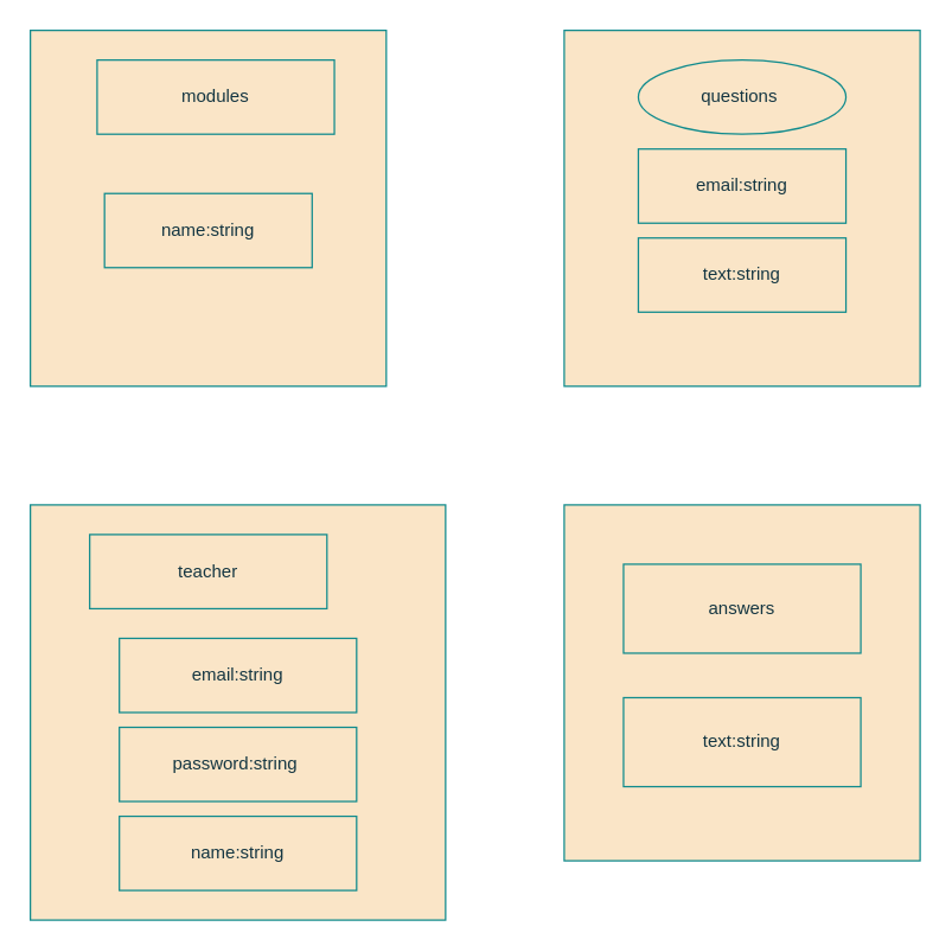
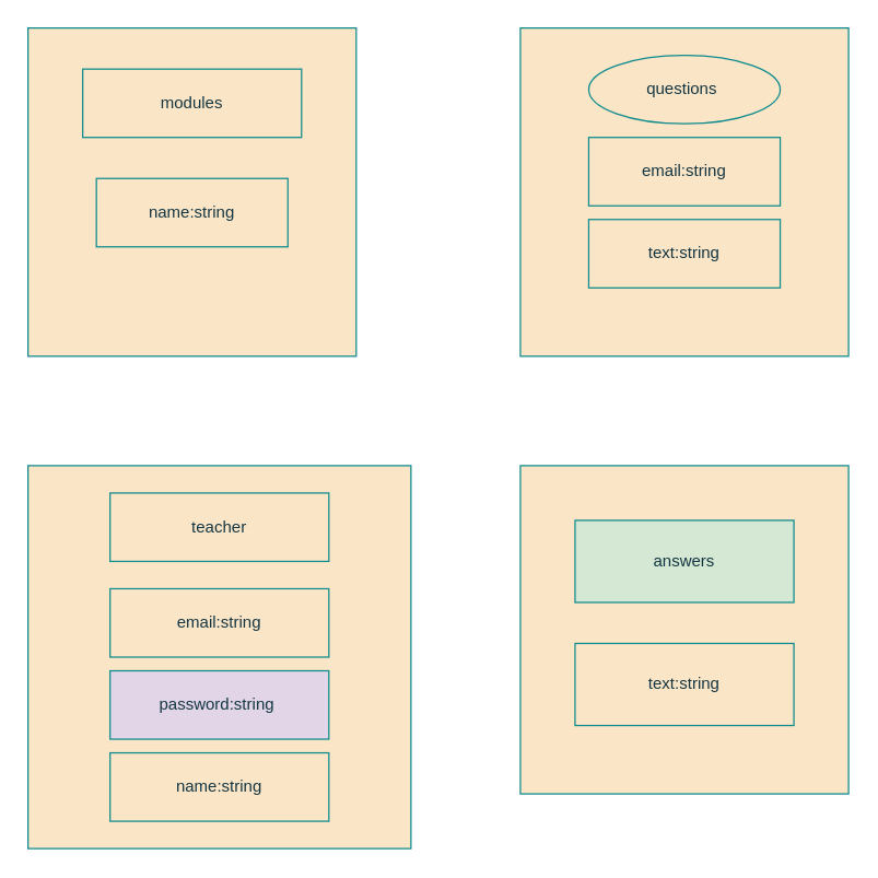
  <mxCell id="0" />
  <mxCell id="1" parent="0" />
  <mxCell id="2" value="" style="rounded=0;whiteSpace=wrap;html=1;labelBackgroundColor=none;fillColor=#FAE5C7;strokeColor=#0F8B8D;fontColor=#143642;" vertex="1" parent="1"><mxGeometry x="20" y="20" width="240" height="240" as="geometry" /></mxCell>
  <mxCell id="3" value="" style="whiteSpace=wrap;html=1;aspect=fixed;labelBackgroundColor=none;fillColor=#FAE5C7;strokeColor=#0F8B8D;fontColor=#143642;" vertex="1" parent="1"><mxGeometry x="380" y="20" width="240" height="240" as="geometry" /></mxCell>
  <mxCell id="4" value="questions&lt;span style=&quot;white-space: pre;&quot;&gt; &lt;/span&gt;" style="ellipse;whiteSpace=wrap;html=1;labelBackgroundColor=none;fillColor=#FAE5C7;strokeColor=#0F8B8D;fontColor=#143642;" vertex="1" parent="1"><mxGeometry x="430" y="40" width="140" height="50" as="geometry" /></mxCell>
  <mxCell id="5" value="email:string" style="rounded=0;whiteSpace=wrap;html=1;labelBackgroundColor=none;fillColor=#FAE5C7;strokeColor=#0F8B8D;fontColor=#143642;" vertex="1" parent="1"><mxGeometry x="430" y="100" width="140" height="50" as="geometry" /></mxCell>
  <mxCell id="6" value="text:string" style="rounded=0;whiteSpace=wrap;html=1;labelBackgroundColor=none;fillColor=#FAE5C7;strokeColor=#0F8B8D;fontColor=#143642;" vertex="1" parent="1"><mxGeometry x="430" y="160" width="140" height="50" as="geometry" /></mxCell>
- <mxCell id="7" value="modules" style="rounded=0;whiteSpace=wrap;html=1;labelBackgroundColor=none;fillColor=#FAE5C7;strokeColor=#0F8B8D;fontColor=#143642;" vertex="1" parent="1"><mxGeometry x="65" y="40" width="160" height="50" as="geometry" /></mxCell>
+ <mxCell id="7" value="modules" style="rounded=0;whiteSpace=wrap;html=1;labelBackgroundColor=none;fillColor=#FAE5C7;strokeColor=#0F8B8D;fontColor=#143642;" vertex="1" parent="1"><mxGeometry x="60" y="50" width="160" height="50" as="geometry" /></mxCell>
  <mxCell id="8" value="name:string" style="rounded=0;whiteSpace=wrap;html=1;labelBackgroundColor=none;fillColor=#FAE5C7;strokeColor=#0F8B8D;fontColor=#143642;" vertex="1" parent="1"><mxGeometry x="70" y="130" width="140" height="50" as="geometry" /></mxCell>
  <mxCell id="9" value="" style="whiteSpace=wrap;html=1;aspect=fixed;labelBackgroundColor=none;fillColor=#FAE5C7;strokeColor=#0F8B8D;fontColor=#143642;" vertex="1" parent="1"><mxGeometry x="20" y="340" width="280" height="280" as="geometry" /></mxCell>
- <mxCell id="10" value="teacher" style="rounded=0;whiteSpace=wrap;html=1;labelBackgroundColor=none;fillColor=#FAE5C7;strokeColor=#0F8B8D;fontColor=#143642;" vertex="1" parent="1"><mxGeometry x="60" y="360" width="160" height="50" as="geometry" /></mxCell>
+ <mxCell id="10" value="teacher" style="rounded=0;whiteSpace=wrap;html=1;labelBackgroundColor=none;fillColor=#FAE5C7;strokeColor=#0F8B8D;fontColor=#143642;" vertex="1" parent="1"><mxGeometry x="80" y="360" width="160" height="50" as="geometry" /></mxCell>
  <mxCell id="11" value="email:string" style="rounded=0;whiteSpace=wrap;html=1;labelBackgroundColor=none;fillColor=#FAE5C7;strokeColor=#0F8B8D;fontColor=#143642;" vertex="1" parent="1"><mxGeometry x="80" y="430" width="160" height="50" as="geometry" /></mxCell>
- <mxCell id="12" value="password:string&lt;span style=&quot;white-space: pre;&quot;&gt; &lt;/span&gt;" style="rounded=0;whiteSpace=wrap;html=1;labelBackgroundColor=none;fillColor=#FAE5C7;strokeColor=#0F8B8D;fontColor=#143642;" vertex="1" parent="1"><mxGeometry x="80" y="490" width="160" height="50" as="geometry" /></mxCell>
+ <mxCell id="12" value="password:string&lt;span style=&quot;white-space: pre;&quot;&gt; &lt;/span&gt;" style="rounded=0;whiteSpace=wrap;html=1;labelBackgroundColor=none;fillColor=#e1d5e7;strokeColor=#0F8B8D;fontColor=#143642;" vertex="1" parent="1"><mxGeometry x="80" y="490" width="160" height="50" as="geometry" /></mxCell>
  <mxCell id="13" value="" style="rounded=0;whiteSpace=wrap;html=1;labelBackgroundColor=none;fillColor=#FAE5C7;strokeColor=#0F8B8D;fontColor=#143642;" vertex="1" parent="1"><mxGeometry x="380" y="340" width="240" height="240" as="geometry" /></mxCell>
- <mxCell id="14" value="answers" style="rounded=0;whiteSpace=wrap;html=1;labelBackgroundColor=none;fillColor=#FAE5C7;strokeColor=#0F8B8D;fontColor=#143642;" vertex="1" parent="1"><mxGeometry x="420" y="380" width="160" height="60" as="geometry" /></mxCell>
+ <mxCell id="14" value="answers" style="rounded=0;whiteSpace=wrap;html=1;labelBackgroundColor=none;fillColor=#d5e8d4;strokeColor=#0F8B8D;fontColor=#143642;" vertex="1" parent="1"><mxGeometry x="420" y="380" width="160" height="60" as="geometry" /></mxCell>
  <mxCell id="15" value="text:string" style="rounded=0;whiteSpace=wrap;html=1;labelBackgroundColor=none;fillColor=#FAE5C7;strokeColor=#0F8B8D;fontColor=#143642;" vertex="1" parent="1"><mxGeometry x="420" y="470" width="160" height="60" as="geometry" /></mxCell>
  <mxCell id="16" value="name:string" style="rounded=0;whiteSpace=wrap;html=1;labelBackgroundColor=none;fillColor=#FAE5C7;strokeColor=#0F8B8D;fontColor=#143642;" vertex="1" parent="1"><mxGeometry x="80" y="550" width="160" height="50" as="geometry" /></mxCell>
